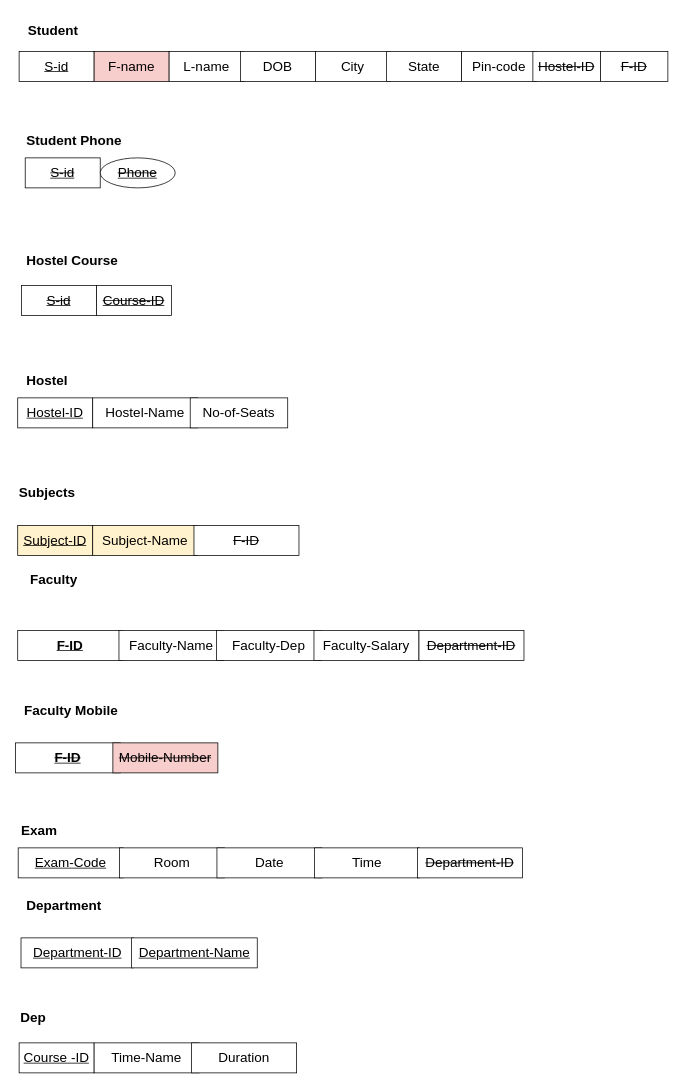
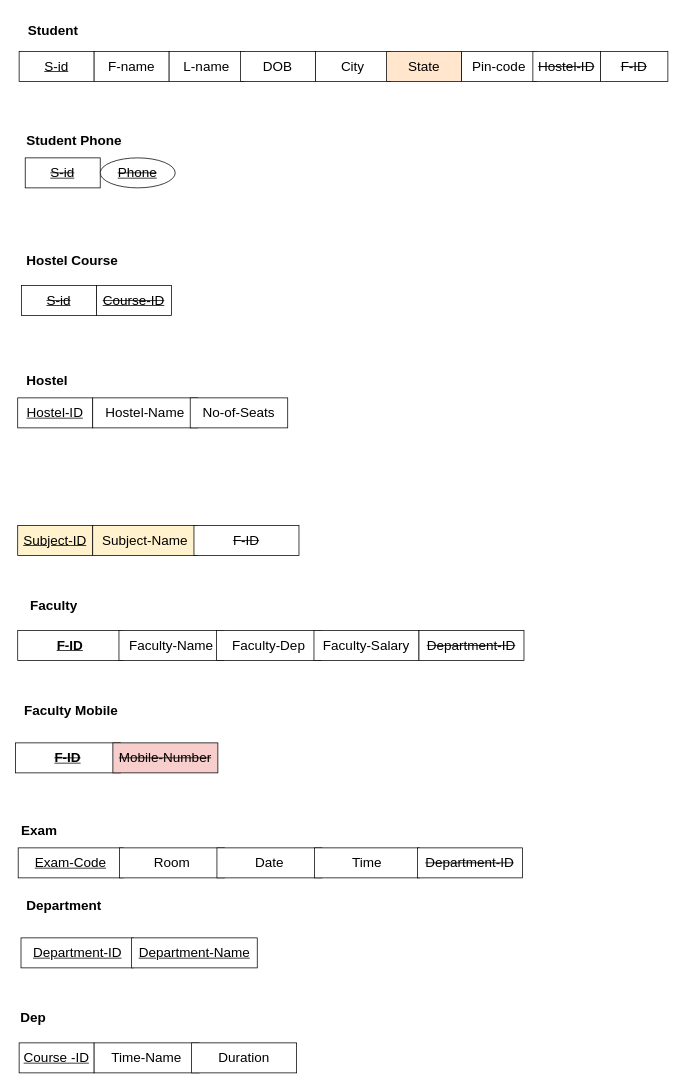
  <mxCell id="0" />
  <mxCell id="1" parent="0" />
  <mxCell id="2" value="&lt;font style=&quot;font-size: 18px;&quot;&gt;&lt;u&gt;S-id&lt;/u&gt;&lt;/font&gt;" style="rounded=0;whiteSpace=wrap;html=1;" vertex="1" parent="1"><mxGeometry x="25" y="68" width="100" height="40" as="geometry" /></mxCell>
  <mxCell id="3" value="&lt;b&gt;&lt;font style=&quot;font-size: 18px;&quot;&gt;Student&lt;/font&gt;&lt;/b&gt;" style="text;html=1;align=center;verticalAlign=middle;resizable=0;points=[];autosize=1;strokeColor=none;fillColor=none;" vertex="1" parent="1"><mxGeometry x="25" y="20" width="90" height="40" as="geometry" /></mxCell>
- <mxCell id="4" value="&lt;font style=&quot;font-size: 18px;&quot;&gt;F-name&lt;/font&gt;" style="rounded=0;whiteSpace=wrap;html=1;fillColor=#f8cecc;" vertex="1" parent="1"><mxGeometry x="125" y="68" width="100" height="40" as="geometry" /></mxCell>
+ <mxCell id="4" value="&lt;font style=&quot;font-size: 18px;&quot;&gt;F-name&lt;/font&gt;" style="rounded=0;whiteSpace=wrap;html=1;" vertex="1" parent="1"><mxGeometry x="125" y="68" width="100" height="40" as="geometry" /></mxCell>
  <mxCell id="5" value="&lt;font style=&quot;font-size: 18px;&quot;&gt;L-name&lt;/font&gt;" style="rounded=0;whiteSpace=wrap;html=1;" vertex="1" parent="1"><mxGeometry x="225" y="68" width="100" height="40" as="geometry" /></mxCell>
  <mxCell id="6" value="&lt;font style=&quot;font-size: 18px;&quot;&gt;DOB&lt;/font&gt;" style="rounded=0;whiteSpace=wrap;html=1;" vertex="1" parent="1"><mxGeometry x="320" y="68" width="100" height="40" as="geometry" /></mxCell>
  <mxCell id="7" value="&lt;span style=&quot;font-size: 18px;&quot;&gt;City&lt;/span&gt;" style="rounded=0;whiteSpace=wrap;html=1;" vertex="1" parent="1"><mxGeometry x="420" y="68" width="100" height="40" as="geometry" /></mxCell>
- <mxCell id="8" value="&lt;font style=&quot;font-size: 18px;&quot;&gt;State&lt;/font&gt;" style="rounded=0;whiteSpace=wrap;html=1;" vertex="1" parent="1"><mxGeometry x="515" y="68" width="100" height="40" as="geometry" /></mxCell>
+ <mxCell id="8" value="&lt;font style=&quot;font-size: 18px;&quot;&gt;State&lt;/font&gt;" style="rounded=0;whiteSpace=wrap;html=1;fillColor=#ffe6cc;" vertex="1" parent="1"><mxGeometry x="515" y="68" width="100" height="40" as="geometry" /></mxCell>
  <mxCell id="9" value="&lt;font style=&quot;font-size: 18px;&quot;&gt;Pin-code&lt;/font&gt;" style="rounded=0;whiteSpace=wrap;html=1;" vertex="1" parent="1"><mxGeometry x="615" y="68" width="100" height="40" as="geometry" /></mxCell>
  <mxCell id="10" value="&lt;b style=&quot;forced-color-adjust: none; color: rgb(0, 0, 0); font-family: Helvetica; font-size: 12px; font-style: normal; font-variant-ligatures: normal; font-variant-caps: normal; letter-spacing: normal; orphans: 2; text-align: center; text-indent: 0px; text-transform: none; widows: 2; word-spacing: 0px; -webkit-text-stroke-width: 0px; white-space: nowrap; background-color: rgb(251, 251, 251); text-decoration-thickness: initial; text-decoration-style: initial; text-decoration-color: initial;&quot;&gt;&lt;font style=&quot;forced-color-adjust: none; font-size: 18px;&quot;&gt;Student Phone&lt;/font&gt;&lt;/b&gt;" style="text;whiteSpace=wrap;html=1;" vertex="1" parent="1"><mxGeometry x="33.12" y="170" width="100" height="50" as="geometry" /></mxCell>
  <mxCell id="11" value="&lt;font style=&quot;font-size: 18px;&quot;&gt;&lt;u&gt;&lt;strike&gt;S-id&lt;/strike&gt;&lt;/u&gt;&lt;/font&gt;" style="rounded=0;whiteSpace=wrap;html=1;" vertex="1" parent="1"><mxGeometry x="33.12" y="210" width="100" height="40" as="geometry" /></mxCell>
  <mxCell id="12" value="&lt;font style=&quot;font-size: 18px;&quot;&gt;&lt;u&gt;&lt;strike&gt;Phone&lt;/strike&gt;&lt;/u&gt;&lt;/font&gt;" style="ellipse;whiteSpace=wrap;html=1;" vertex="1" parent="1"><mxGeometry x="133.12" y="210" width="100" height="40" as="geometry" /></mxCell>
  <mxCell id="13" value="&lt;b style=&quot;forced-color-adjust: none; color: rgb(0, 0, 0); font-family: Helvetica; font-size: 12px; font-style: normal; font-variant-ligatures: normal; font-variant-caps: normal; letter-spacing: normal; orphans: 2; text-align: center; text-indent: 0px; text-transform: none; widows: 2; word-spacing: 0px; -webkit-text-stroke-width: 0px; white-space: nowrap; background-color: rgb(251, 251, 251); text-decoration-thickness: initial; text-decoration-style: initial; text-decoration-color: initial;&quot;&gt;&lt;font style=&quot;forced-color-adjust: none; font-size: 18px;&quot;&gt;Hostel Course&lt;/font&gt;&lt;/b&gt;" style="text;whiteSpace=wrap;html=1;" vertex="1" parent="1"><mxGeometry x="33.12" y="330" width="100" height="50" as="geometry" /></mxCell>
  <mxCell id="14" value="&lt;font style=&quot;font-size: 18px;&quot;&gt;&lt;u&gt;&lt;strike&gt;S-id&lt;/strike&gt;&lt;/u&gt;&lt;/font&gt;" style="rounded=0;whiteSpace=wrap;html=1;" vertex="1" parent="1"><mxGeometry x="28.12" y="380" width="100" height="40" as="geometry" /></mxCell>
  <mxCell id="15" value="&lt;font style=&quot;font-size: 18px;&quot;&gt;&lt;u&gt;&lt;strike&gt;Course-ID&lt;/strike&gt;&lt;/u&gt;&lt;/font&gt;" style="rounded=0;whiteSpace=wrap;html=1;" vertex="1" parent="1"><mxGeometry x="128.12" y="380" width="100" height="40" as="geometry" /></mxCell>
  <mxCell id="16" value="&lt;b style=&quot;text-wrap: nowrap; text-align: center;&quot;&gt;&lt;font style=&quot;font-size: 18px;&quot;&gt;Hostel&lt;/font&gt;&lt;/b&gt;" style="text;whiteSpace=wrap;html=1;" vertex="1" parent="1"><mxGeometry x="33.12" y="490" width="100" height="50" as="geometry" /></mxCell>
  <mxCell id="17" value="&lt;font style=&quot;font-size: 18px;&quot;&gt;&lt;strike&gt;Hostel-ID&lt;/strike&gt;&lt;/font&gt;" style="rounded=0;whiteSpace=wrap;html=1;" vertex="1" parent="1"><mxGeometry x="710" y="68" width="90" height="40" as="geometry" /></mxCell>
  <mxCell id="18" value="&lt;font style=&quot;font-size: 18px;&quot;&gt;&lt;strike&gt;F-ID&lt;/strike&gt;&lt;/font&gt;" style="rounded=0;whiteSpace=wrap;html=1;" vertex="1" parent="1"><mxGeometry x="800" y="68" width="90" height="40" as="geometry" /></mxCell>
  <mxCell id="19" value="&lt;font style=&quot;font-size: 18px;&quot;&gt;&lt;u&gt;Hostel-ID&lt;/u&gt;&lt;/font&gt;" style="rounded=0;whiteSpace=wrap;html=1;" vertex="1" parent="1"><mxGeometry x="23.12" y="530" width="100" height="40" as="geometry" /></mxCell>
  <mxCell id="20" value="&lt;font style=&quot;font-size: 18px;&quot;&gt;Hostel-Name&lt;/font&gt;" style="rounded=0;whiteSpace=wrap;html=1;" vertex="1" parent="1"><mxGeometry x="123.12" y="530" width="140" height="40" as="geometry" /></mxCell>
  <mxCell id="21" value="&lt;font style=&quot;font-size: 18px;&quot;&gt;No-of-Seats&lt;/font&gt;" style="rounded=0;whiteSpace=wrap;html=1;" vertex="1" parent="1"><mxGeometry x="253.12" y="530" width="130" height="40" as="geometry" /></mxCell>
- <mxCell id="22" value="&lt;b style=&quot;text-wrap: nowrap; text-align: center;&quot;&gt;&lt;font style=&quot;font-size: 18px;&quot;&gt;Subjects&lt;/font&gt;&lt;/b&gt;" style="text;whiteSpace=wrap;html=1;" vertex="1" parent="1"><mxGeometry x="23.12" y="640" width="90" height="50" as="geometry" /></mxCell>
  <mxCell id="23" value="&lt;font style=&quot;font-size: 18px;&quot;&gt;&lt;u&gt;Subject-ID&lt;/u&gt;&lt;/font&gt;" style="rounded=0;whiteSpace=wrap;html=1;fillColor=#fff2cc;" vertex="1" parent="1"><mxGeometry x="23.12" y="700" width="100" height="40" as="geometry" /></mxCell>
  <mxCell id="24" value="&lt;font style=&quot;font-size: 18px;&quot;&gt;Subject-Name&lt;/font&gt;" style="rounded=0;whiteSpace=wrap;html=1;fillColor=#fff2cc;" vertex="1" parent="1"><mxGeometry x="123.12" y="700" width="140" height="40" as="geometry" /></mxCell>
  <mxCell id="25" value="&lt;font style=&quot;font-size: 18px;&quot;&gt;&lt;strike style=&quot;font-weight: normal;&quot;&gt;F-ID&lt;/strike&gt;&lt;/font&gt;" style="rounded=0;whiteSpace=wrap;html=1;fontStyle=1" vertex="1" parent="1"><mxGeometry x="258.12" y="700" width="140" height="40" as="geometry" /></mxCell>
- <mxCell id="26" value="&lt;div style=&quot;text-align: center;&quot;&gt;&lt;span style=&quot;background-color: initial; font-size: 18px; text-wrap: nowrap;&quot;&gt;&lt;b&gt;Faculty&lt;/b&gt;&lt;/span&gt;&lt;/div&gt;" style="text;whiteSpace=wrap;html=1;" vertex="1" parent="1"><mxGeometry x="38.12" y="755" width="110" height="50" as="geometry" /></mxCell>
+ <mxCell id="26" value="&lt;div style=&quot;text-align: center;&quot;&gt;&lt;span style=&quot;background-color: initial; font-size: 18px; text-wrap: nowrap;&quot;&gt;&lt;b&gt;Faculty&lt;/b&gt;&lt;/span&gt;&lt;/div&gt;" style="text;whiteSpace=wrap;html=1;" vertex="1" parent="1"><mxGeometry x="38.12" y="790" width="110" height="50" as="geometry" /></mxCell>
  <mxCell id="27" value="&lt;font style=&quot;font-size: 18px;&quot;&gt;&lt;u&gt;F-ID&lt;/u&gt;&lt;/font&gt;" style="rounded=0;whiteSpace=wrap;html=1;fontStyle=1" vertex="1" parent="1"><mxGeometry x="23.12" y="840" width="140" height="40" as="geometry" /></mxCell>
  <mxCell id="28" value="&lt;font style=&quot;font-size: 18px;&quot;&gt;Faculty-Name&lt;/font&gt;" style="rounded=0;whiteSpace=wrap;html=1;" vertex="1" parent="1"><mxGeometry x="158.12" y="840" width="140" height="40" as="geometry" /></mxCell>
  <mxCell id="29" value="&lt;font style=&quot;font-size: 18px;&quot;&gt;Faculty-Dep&lt;/font&gt;" style="rounded=0;whiteSpace=wrap;html=1;" vertex="1" parent="1"><mxGeometry x="288.12" y="840" width="140" height="40" as="geometry" /></mxCell>
  <mxCell id="30" value="&lt;font style=&quot;font-size: 18px;&quot;&gt;Faculty-Salary&lt;/font&gt;" style="rounded=0;whiteSpace=wrap;html=1;" vertex="1" parent="1"><mxGeometry x="418.12" y="840" width="140" height="40" as="geometry" /></mxCell>
  <mxCell id="31" value="&lt;b style=&quot;text-wrap: nowrap; font-size: 18px; text-align: center;&quot;&gt;Faculty Mobile&lt;/b&gt;" style="text;whiteSpace=wrap;html=1;" vertex="1" parent="1"><mxGeometry x="30" y="930" width="100" height="50" as="geometry" /></mxCell>
  <mxCell id="32" value="&lt;font style=&quot;font-size: 18px;&quot;&gt;&lt;u&gt;&lt;strike&gt;F-ID&lt;/strike&gt;&lt;/u&gt;&lt;/font&gt;" style="rounded=0;whiteSpace=wrap;html=1;fontStyle=1" vertex="1" parent="1"><mxGeometry x="20" y="990" width="140" height="40" as="geometry" /></mxCell>
  <mxCell id="33" value="&lt;span style=&quot;font-size: 18px;&quot;&gt;&lt;strike&gt;Mobile-Number&lt;/strike&gt;&lt;/span&gt;" style="rounded=0;whiteSpace=wrap;html=1;fillColor=#f8cecc;" vertex="1" parent="1"><mxGeometry x="150" y="990" width="140" height="40" as="geometry" /></mxCell>
  <mxCell id="34" value="&lt;font style=&quot;font-size: 18px;&quot;&gt;&lt;strike&gt;Department-ID&lt;/strike&gt;&lt;/font&gt;" style="rounded=0;whiteSpace=wrap;html=1;" vertex="1" parent="1"><mxGeometry x="558.12" y="840" width="140" height="40" as="geometry" /></mxCell>
  <mxCell id="35" value="&lt;div style=&quot;text-align: center;&quot;&gt;&lt;span style=&quot;background-color: initial; font-size: 18px; text-wrap: nowrap;&quot;&gt;&lt;b&gt;Exam&lt;/b&gt;&lt;/span&gt;&lt;/div&gt;" style="text;whiteSpace=wrap;html=1;" vertex="1" parent="1"><mxGeometry x="26.25" y="1090" width="100" height="50" as="geometry" /></mxCell>
  <mxCell id="36" value="&lt;font style=&quot;font-size: 18px;&quot;&gt;&lt;u style=&quot;font-weight: normal;&quot;&gt;Exam-Code&lt;/u&gt;&lt;/font&gt;" style="rounded=0;whiteSpace=wrap;html=1;fontStyle=1" vertex="1" parent="1"><mxGeometry x="23.75" y="1130" width="140" height="40" as="geometry" /></mxCell>
  <mxCell id="37" value="&lt;font style=&quot;font-size: 18px;&quot;&gt;Room&lt;/font&gt;" style="rounded=0;whiteSpace=wrap;html=1;" vertex="1" parent="1"><mxGeometry x="158.75" y="1130" width="140" height="40" as="geometry" /></mxCell>
  <mxCell id="38" value="&lt;font style=&quot;font-size: 18px;&quot;&gt;Date&lt;/font&gt;" style="rounded=0;whiteSpace=wrap;html=1;" vertex="1" parent="1"><mxGeometry x="288.75" y="1130" width="140" height="40" as="geometry" /></mxCell>
  <mxCell id="39" value="&lt;font style=&quot;font-size: 18px;&quot;&gt;Time&lt;/font&gt;" style="rounded=0;whiteSpace=wrap;html=1;" vertex="1" parent="1"><mxGeometry x="418.75" y="1130" width="140" height="40" as="geometry" /></mxCell>
  <mxCell id="40" value="&lt;font style=&quot;font-size: 18px;&quot;&gt;&lt;strike&gt;Department-ID&lt;/strike&gt;&lt;/font&gt;" style="rounded=0;whiteSpace=wrap;html=1;" vertex="1" parent="1"><mxGeometry x="556.25" y="1130" width="140" height="40" as="geometry" /></mxCell>
  <mxCell id="41" value="&lt;b style=&quot;text-wrap: nowrap; font-size: 18px; text-align: center;&quot;&gt;Department&lt;/b&gt;" style="text;whiteSpace=wrap;html=1;" vertex="1" parent="1"><mxGeometry x="32.5" y="1190" width="100" height="50" as="geometry" /></mxCell>
  <mxCell id="42" value="&lt;u style=&quot;font-size: 18px;&quot;&gt;Department-ID&lt;/u&gt;" style="rounded=0;whiteSpace=wrap;html=1;" vertex="1" parent="1"><mxGeometry x="27.5" y="1250" width="150" height="40" as="geometry" /></mxCell>
  <mxCell id="43" value="&lt;u style=&quot;font-size: 18px;&quot;&gt;Department-Name&lt;/u&gt;" style="rounded=0;whiteSpace=wrap;html=1;" vertex="1" parent="1"><mxGeometry x="175" y="1250" width="167.5" height="40" as="geometry" /></mxCell>
  <mxCell id="44" value="&lt;div style=&quot;text-align: center;&quot;&gt;&lt;span style=&quot;background-color: initial; font-size: 18px; text-wrap: nowrap;&quot;&gt;&lt;b&gt;Dep&lt;/b&gt;&lt;/span&gt;&lt;/div&gt;" style="text;whiteSpace=wrap;html=1;" vertex="1" parent="1"><mxGeometry x="25" y="1340" width="110" height="50" as="geometry" /></mxCell>
  <mxCell id="45" value="&lt;font style=&quot;font-size: 18px;&quot;&gt;&lt;u&gt;Course -ID&lt;/u&gt;&lt;/font&gt;" style="rounded=0;whiteSpace=wrap;html=1;" vertex="1" parent="1"><mxGeometry x="25" y="1390" width="100" height="40" as="geometry" /></mxCell>
  <mxCell id="46" value="&lt;font style=&quot;font-size: 18px;&quot;&gt;Time-Name&lt;/font&gt;" style="rounded=0;whiteSpace=wrap;html=1;" vertex="1" parent="1"><mxGeometry x="125" y="1390" width="140" height="40" as="geometry" /></mxCell>
  <mxCell id="47" value="&lt;font style=&quot;font-size: 18px;&quot;&gt;Duration&lt;/font&gt;" style="rounded=0;whiteSpace=wrap;html=1;" vertex="1" parent="1"><mxGeometry x="255" y="1390" width="140" height="40" as="geometry" /></mxCell>
